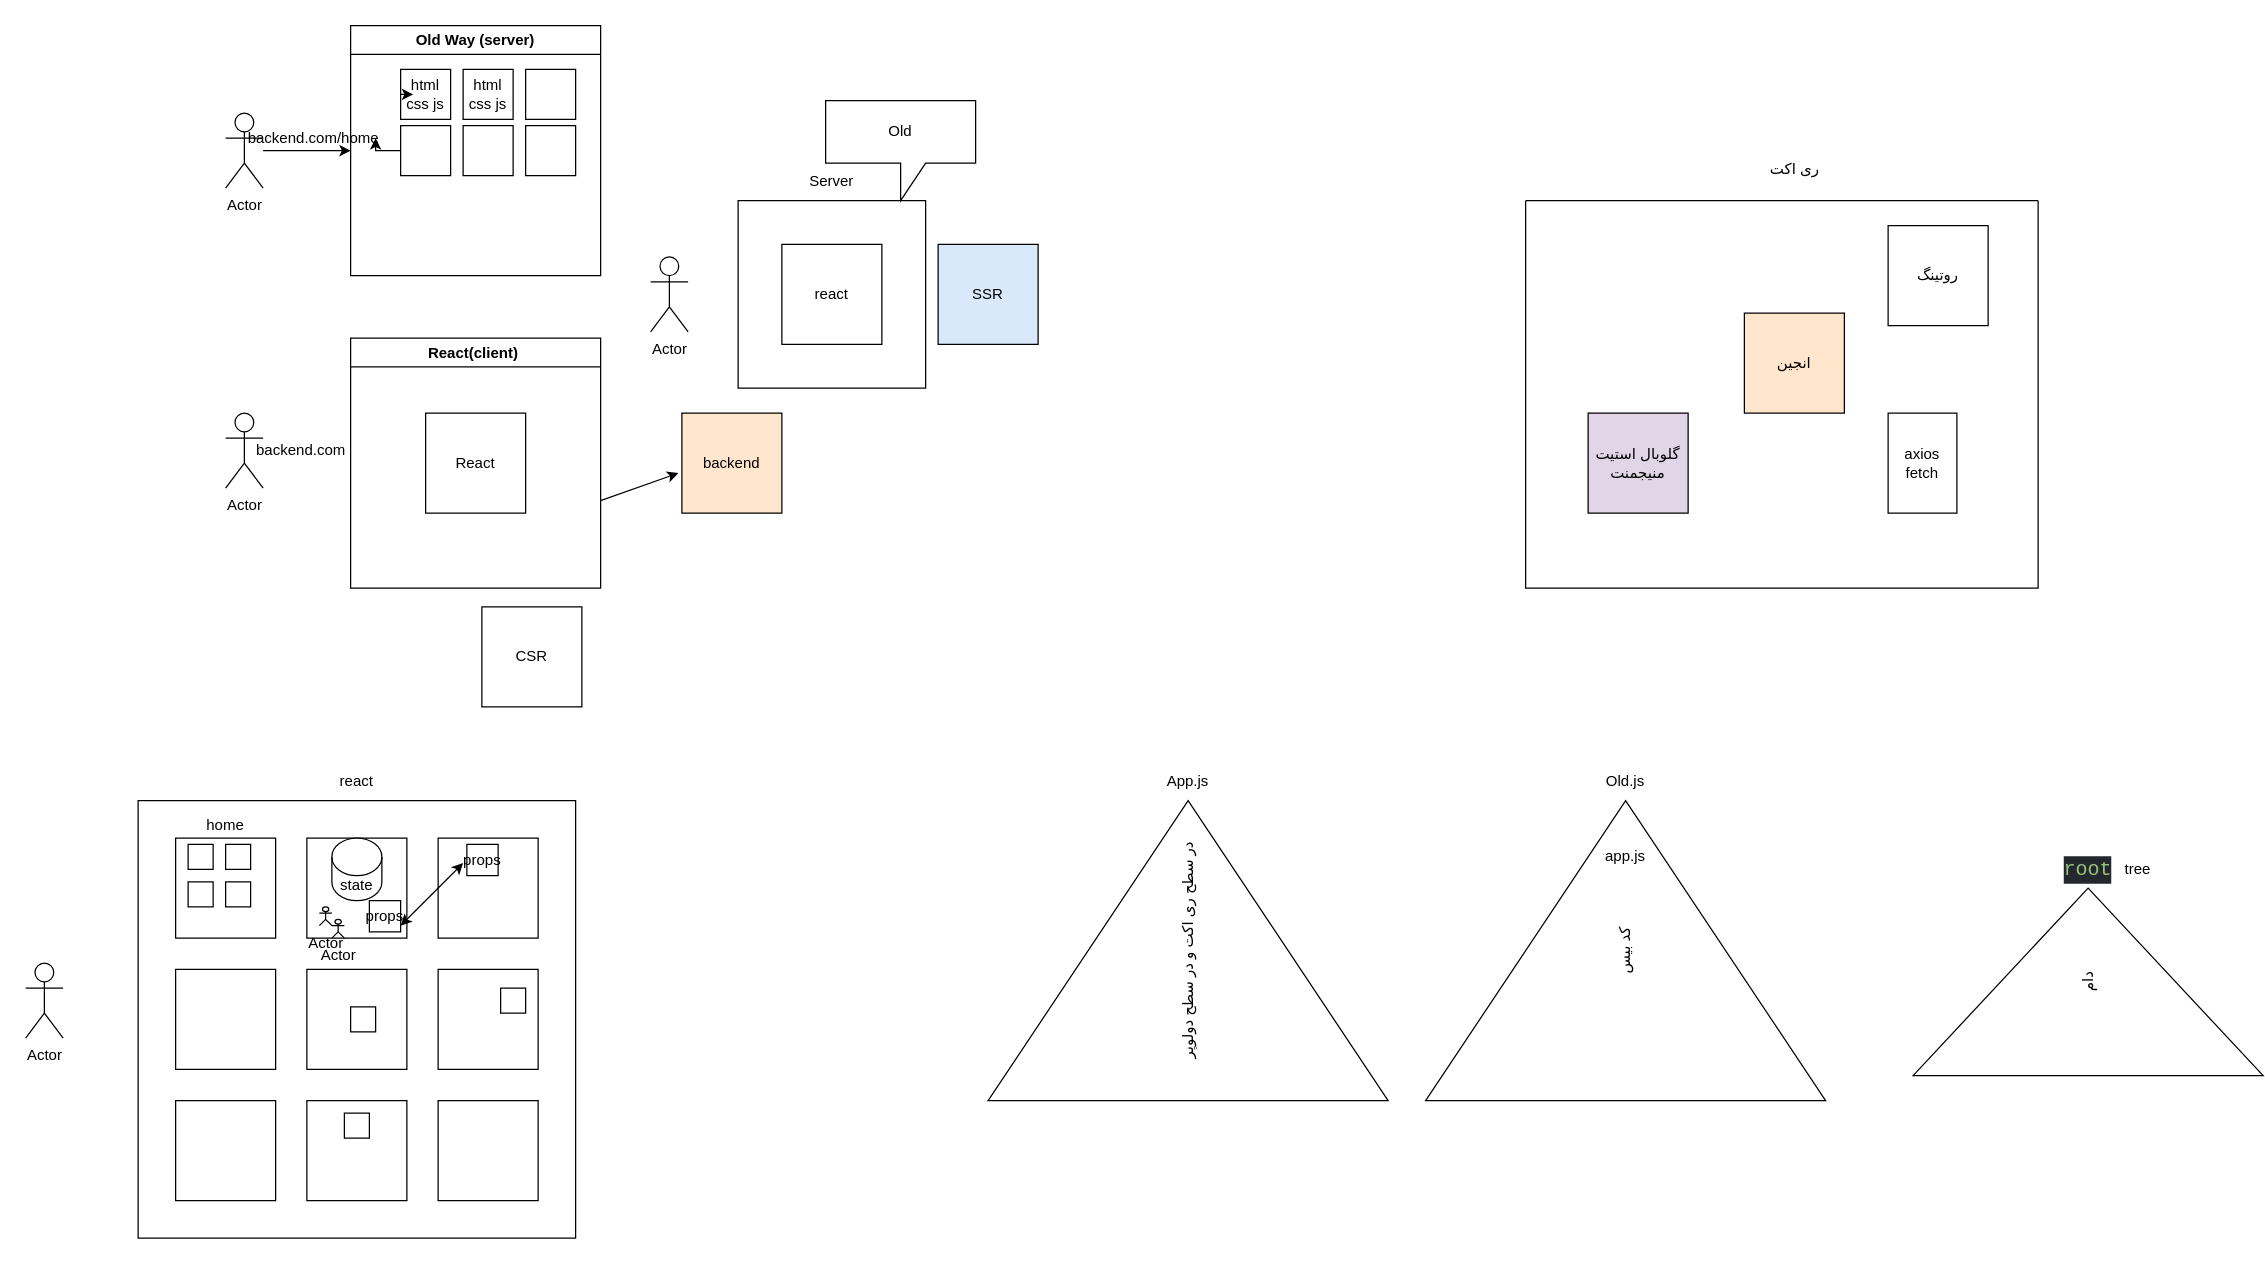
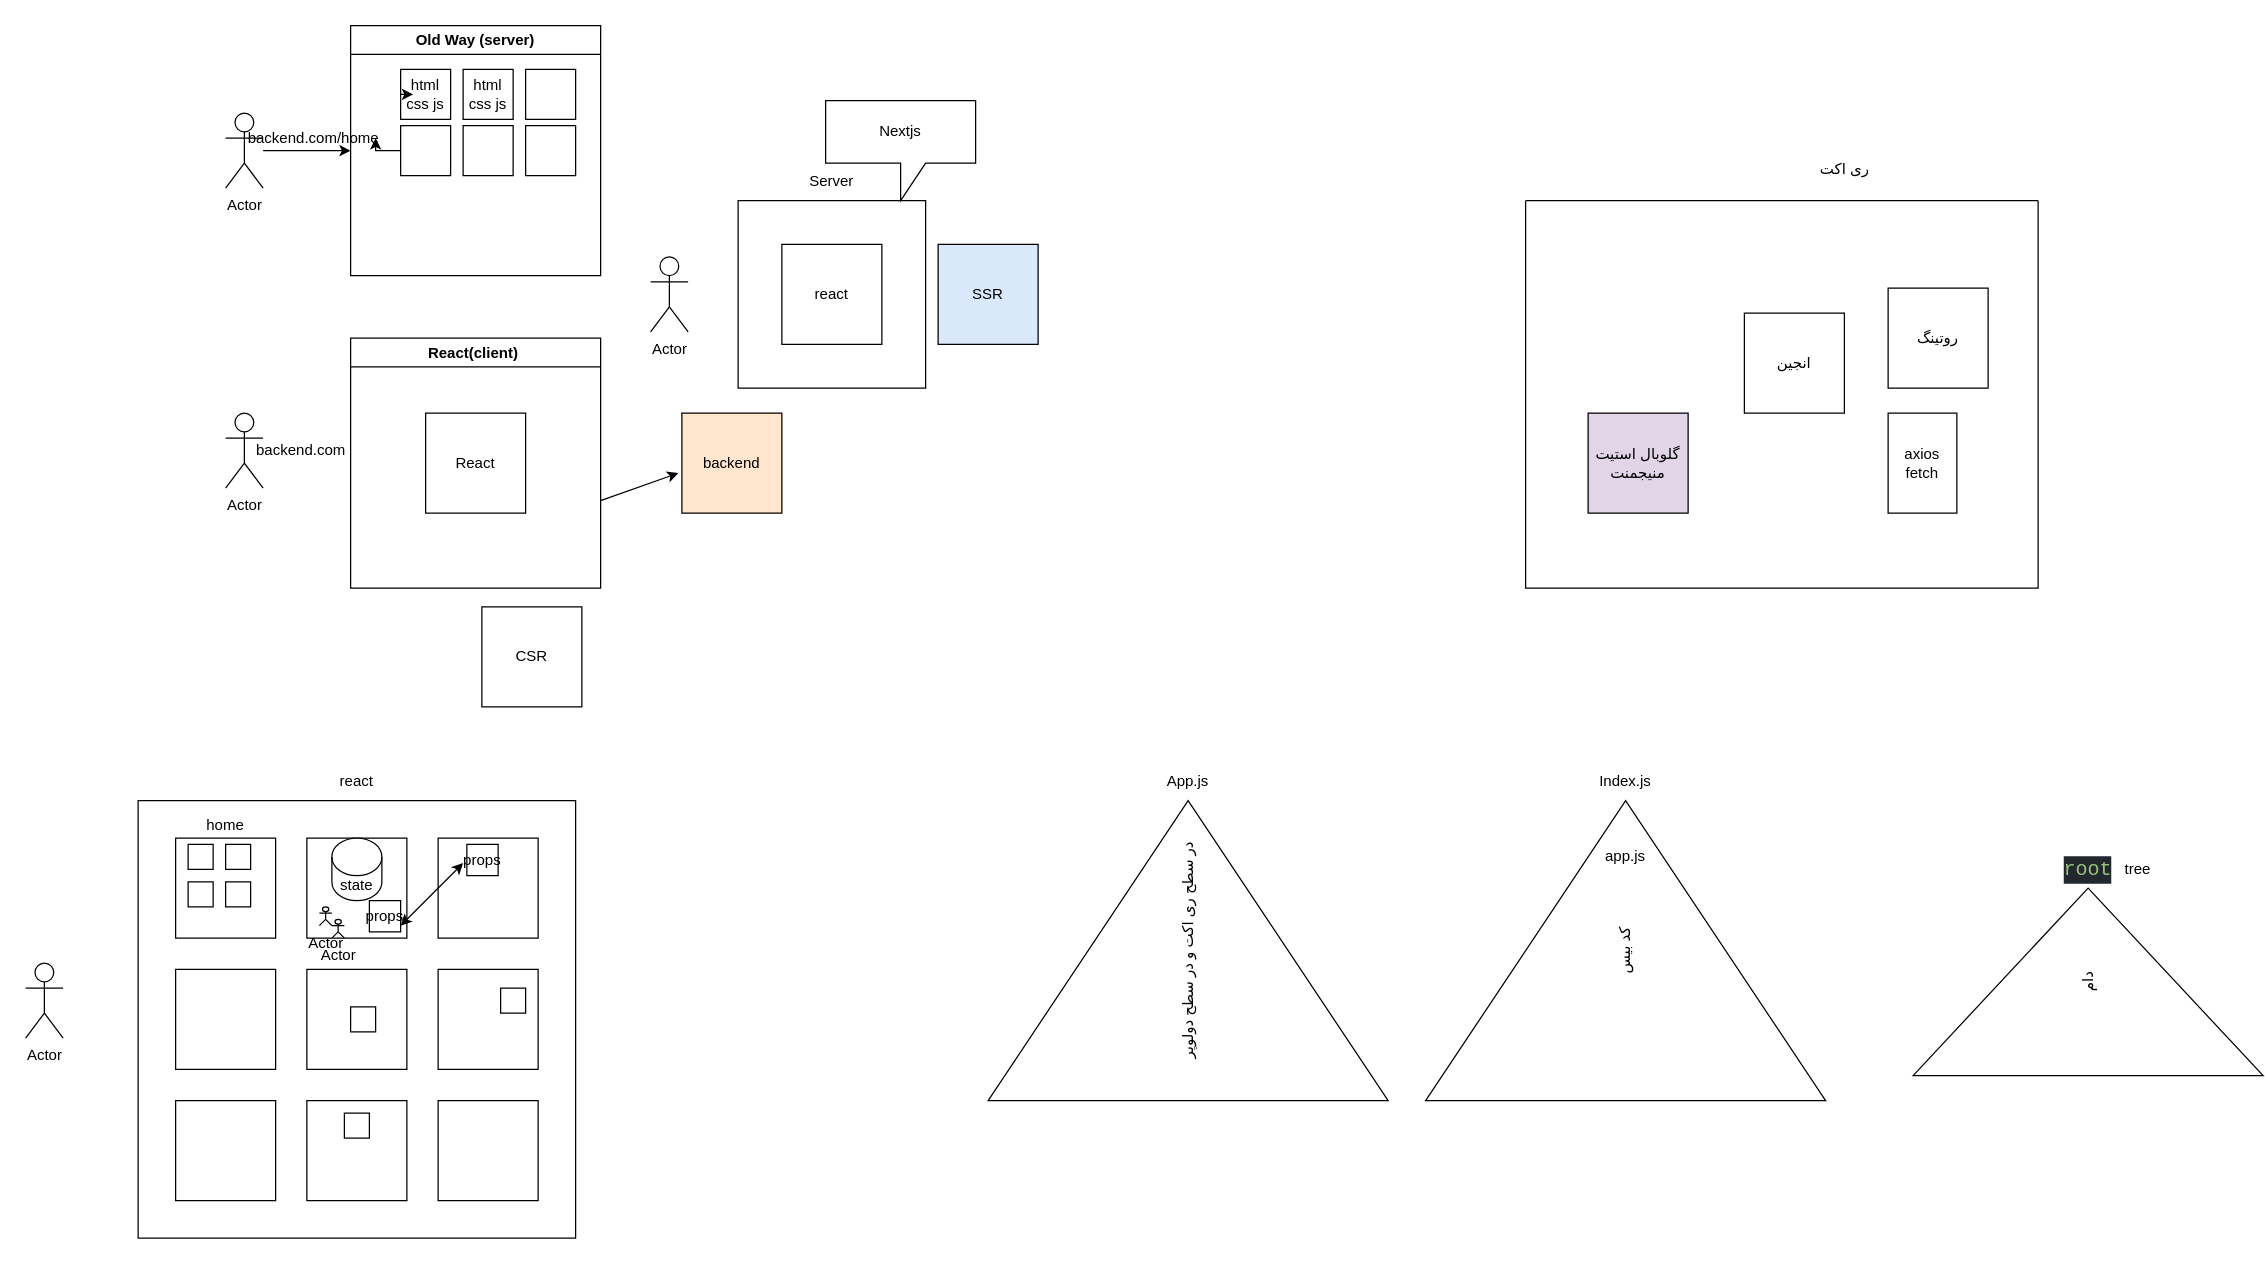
  <mxCell id="0" />
  <mxCell id="1" parent="0" />
  <mxCell id="2" value="Old Way (server)" style="swimlane;whiteSpace=wrap;html=1;" vertex="1" parent="1"><mxGeometry x="280" y="20" width="200" height="200" as="geometry" /></mxCell>
  <mxCell id="3" value="html css js" style="whiteSpace=wrap;html=1;aspect=fixed;" vertex="1" parent="2"><mxGeometry x="40" y="35" width="40" height="40" as="geometry" /></mxCell>
  <mxCell id="4" value="html css js" style="whiteSpace=wrap;html=1;aspect=fixed;" vertex="1" parent="2"><mxGeometry x="90" y="35" width="40" height="40" as="geometry" /></mxCell>
  <mxCell id="5" value="" style="whiteSpace=wrap;html=1;aspect=fixed;" vertex="1" parent="2"><mxGeometry x="140" y="35" width="40" height="40" as="geometry" /></mxCell>
  <mxCell id="6" value="" style="whiteSpace=wrap;html=1;aspect=fixed;" vertex="1" parent="2"><mxGeometry x="40" y="80" width="40" height="40" as="geometry" /></mxCell>
  <mxCell id="7" value="" style="whiteSpace=wrap;html=1;aspect=fixed;" vertex="1" parent="2"><mxGeometry x="90" y="80" width="40" height="40" as="geometry" /></mxCell>
  <mxCell id="8" value="" style="whiteSpace=wrap;html=1;aspect=fixed;" vertex="1" parent="2"><mxGeometry x="140" y="80" width="40" height="40" as="geometry" /></mxCell>
  <mxCell id="9" style="edgeStyle=orthogonalEdgeStyle;rounded=0;orthogonalLoop=1;jettySize=auto;html=1;exitX=0;exitY=0.5;exitDx=0;exitDy=0;entryX=0.25;entryY=0.508;entryDx=0;entryDy=0;entryPerimeter=0;" edge="1" parent="2" source="3" target="3"><mxGeometry relative="1" as="geometry" /></mxCell>
  <mxCell id="10" value="Actor" style="shape=umlActor;verticalLabelPosition=bottom;verticalAlign=top;html=1;outlineConnect=0;" vertex="1" parent="1"><mxGeometry x="180" y="90" width="30" height="60" as="geometry" /></mxCell>
  <mxCell id="11" value="" style="endArrow=classic;html=1;rounded=0;entryX=0;entryY=0.5;entryDx=0;entryDy=0;" edge="1" parent="1" source="10" target="2"><mxGeometry width="50" height="50" relative="1" as="geometry"><mxPoint x="210" y="160" as="sourcePoint" /><mxPoint x="260" y="110" as="targetPoint" /></mxGeometry></mxCell>
  <mxCell id="12" value="backend.com/home" style="text;html=1;align=center;verticalAlign=middle;resizable=0;points=[];autosize=1;strokeColor=none;fillColor=none;" vertex="1" parent="1"><mxGeometry x="190" y="95" width="120" height="30" as="geometry" /></mxCell>
  <mxCell id="13" value="" style="edgeStyle=orthogonalEdgeStyle;rounded=0;orthogonalLoop=1;jettySize=auto;html=1;" edge="1" parent="1" source="6" target="12"><mxGeometry relative="1" as="geometry" /></mxCell>
  <mxCell id="14" value="React(client)&amp;nbsp;" style="swimlane;whiteSpace=wrap;html=1;" vertex="1" parent="1"><mxGeometry x="280" y="270" width="200" height="200" as="geometry" /></mxCell>
  <mxCell id="15" value="React" style="whiteSpace=wrap;html=1;aspect=fixed;" vertex="1" parent="14"><mxGeometry x="60" y="60" width="80" height="80" as="geometry" /></mxCell>
  <mxCell id="16" value="Actor" style="shape=umlActor;verticalLabelPosition=bottom;verticalAlign=top;html=1;outlineConnect=0;" vertex="1" parent="1"><mxGeometry x="180" y="330" width="30" height="60" as="geometry" /></mxCell>
  <mxCell id="17" value="backend.com" style="text;html=1;align=center;verticalAlign=middle;resizable=0;points=[];autosize=1;strokeColor=none;fillColor=none;" vertex="1" parent="1"><mxGeometry x="195" y="345" width="90" height="30" as="geometry" /></mxCell>
  <mxCell id="18" value="" style="whiteSpace=wrap;html=1;aspect=fixed;" vertex="1" parent="1"><mxGeometry x="590" y="160" width="150" height="150" as="geometry" /></mxCell>
  <mxCell id="19" value="Actor" style="shape=umlActor;verticalLabelPosition=bottom;verticalAlign=top;html=1;outlineConnect=0;" vertex="1" parent="1"><mxGeometry x="520" y="205" width="30" height="60" as="geometry" /></mxCell>
  <mxCell id="20" value="react" style="whiteSpace=wrap;html=1;aspect=fixed;" vertex="1" parent="1"><mxGeometry x="625" y="195" width="80" height="80" as="geometry" /></mxCell>
  <mxCell id="21" value="Server" style="text;html=1;strokeColor=none;fillColor=none;align=center;verticalAlign=middle;whiteSpace=wrap;rounded=0;" vertex="1" parent="1"><mxGeometry x="635" y="130" width="60" height="30" as="geometry" /></mxCell>
- <mxCell id="22" value="Old" style="shape=callout;whiteSpace=wrap;html=1;perimeter=calloutPerimeter;" vertex="1" parent="1"><mxGeometry x="660" y="80" width="120" height="80" as="geometry" /></mxCell>
+ <mxCell id="22" value="Nextjs" style="shape=callout;whiteSpace=wrap;html=1;perimeter=calloutPerimeter;" vertex="1" parent="1"><mxGeometry x="660" y="80" width="120" height="80" as="geometry" /></mxCell>
  <mxCell id="23" value="backend" style="whiteSpace=wrap;html=1;aspect=fixed;fillColor=#ffe6cc;" vertex="1" parent="1"><mxGeometry x="545" y="330" width="80" height="80" as="geometry" /></mxCell>
  <mxCell id="24" value="" style="endArrow=classic;html=1;rounded=0;entryX=-0.035;entryY=0.6;entryDx=0;entryDy=0;entryPerimeter=0;" edge="1" parent="1" target="23"><mxGeometry width="50" height="50" relative="1" as="geometry"><mxPoint x="480" y="400" as="sourcePoint" /><mxPoint x="530" y="350" as="targetPoint" /></mxGeometry></mxCell>
  <mxCell id="25" value="CSR" style="whiteSpace=wrap;html=1;aspect=fixed;" vertex="1" parent="1"><mxGeometry x="385" y="485" width="80" height="80" as="geometry" /></mxCell>
  <mxCell id="26" value="SSR" style="whiteSpace=wrap;html=1;aspect=fixed;fillColor=#dae8fc;" vertex="1" parent="1"><mxGeometry x="750" y="195" width="80" height="80" as="geometry" /></mxCell>
  <mxCell id="27" value="" style="swimlane;startSize=0;" vertex="1" parent="1"><mxGeometry x="1220" y="160" width="410" height="310" as="geometry" /></mxCell>
- <mxCell id="28" value="انجین" style="whiteSpace=wrap;html=1;aspect=fixed;fillColor=#ffe6cc;" vertex="1" parent="27"><mxGeometry x="175" y="90" width="80" height="80" as="geometry" /></mxCell>
+ <mxCell id="28" value="انجین" style="whiteSpace=wrap;html=1;aspect=fixed;" vertex="1" parent="27"><mxGeometry x="175" y="90" width="80" height="80" as="geometry" /></mxCell>
  <mxCell id="29" value="گلوبال استیت منیجمنت&lt;br&gt;" style="whiteSpace=wrap;html=1;aspect=fixed;fillColor=#e1d5e7;" vertex="1" parent="27"><mxGeometry x="50" y="170" width="80" height="80" as="geometry" /></mxCell>
  <mxCell id="30" value="axios fetch" style="whiteSpace=wrap;html=1;aspect=fixed;" vertex="1" parent="27"><mxGeometry x="290" y="170" width="55" height="80" as="geometry" /></mxCell>
- <mxCell id="31" value="روتینگ" style="whiteSpace=wrap;html=1;aspect=fixed;" vertex="1" parent="27"><mxGeometry x="290" y="20" width="80" height="80" as="geometry" /></mxCell>
- <mxCell id="32" value="ری اکت" style="text;html=1;align=center;verticalAlign=middle;resizable=0;points=[];autosize=1;strokeColor=none;fillColor=none;" vertex="1" parent="1"><mxGeometry x="1405" y="120" width="60" height="30" as="geometry" /></mxCell>
+ <mxCell id="31" value="روتینگ" style="whiteSpace=wrap;html=1;aspect=fixed;" vertex="1" parent="27"><mxGeometry x="290" y="70" width="80" height="80" as="geometry" /></mxCell>
+ <mxCell id="32" value="ری اکت" style="text;html=1;align=center;verticalAlign=middle;resizable=0;points=[];autosize=1;strokeColor=none;fillColor=none;" vertex="1" parent="1"><mxGeometry x="1445" y="120" width="60" height="30" as="geometry" /></mxCell>
  <mxCell id="33" value="کد بیس" style="triangle;whiteSpace=wrap;html=1;rotation=-90;" vertex="1" parent="1"><mxGeometry x="1180" y="600" width="240" height="320" as="geometry" /></mxCell>
- <mxCell id="34" value="Old.js" style="text;html=1;strokeColor=none;fillColor=none;align=center;verticalAlign=middle;whiteSpace=wrap;rounded=0;" vertex="1" parent="1"><mxGeometry x="1270" y="610" width="60" height="30" as="geometry" /></mxCell>
+ <mxCell id="34" value="Index.js" style="text;html=1;strokeColor=none;fillColor=none;align=center;verticalAlign=middle;whiteSpace=wrap;rounded=0;" vertex="1" parent="1"><mxGeometry x="1270" y="610" width="60" height="30" as="geometry" /></mxCell>
  <mxCell id="35" value="app.js" style="text;html=1;strokeColor=none;fillColor=none;align=center;verticalAlign=middle;whiteSpace=wrap;rounded=0;" vertex="1" parent="1"><mxGeometry x="1270" y="670" width="60" height="30" as="geometry" /></mxCell>
  <mxCell id="36" value="&lt;div style=&quot;color: rgb(171, 178, 191); background-color: rgb(35, 39, 46); font-family: &amp;quot;Cascadia Code PL&amp;quot;, &amp;quot;Fira Code iScript&amp;quot;, Consolas, &amp;quot;Courier New&amp;quot;, monospace; font-size: 16px; line-height: 22px;&quot;&gt;&lt;span style=&quot;color: #98c379;&quot;&gt;root&lt;/span&gt;&lt;/div&gt;" style="text;html=1;strokeColor=none;fillColor=none;align=center;verticalAlign=middle;whiteSpace=wrap;rounded=0;" vertex="1" parent="1"><mxGeometry x="1640" y="680" width="60" height="30" as="geometry" /></mxCell>
  <mxCell id="37" value="دام" style="triangle;whiteSpace=wrap;html=1;rotation=-90;" vertex="1" parent="1"><mxGeometry x="1595" y="645" width="150" height="280" as="geometry" /></mxCell>
  <mxCell id="38" value="tree" style="text;html=1;strokeColor=none;fillColor=none;align=center;verticalAlign=middle;whiteSpace=wrap;rounded=0;" vertex="1" parent="1"><mxGeometry x="1690" y="685" width="40" height="20" as="geometry" /></mxCell>
  <mxCell id="39" value="در سطح ری اکت و در سطح دولوپر" style="triangle;whiteSpace=wrap;html=1;rotation=-90;" vertex="1" parent="1"><mxGeometry x="830" y="600" width="240" height="320" as="geometry" /></mxCell>
  <mxCell id="40" value="App.js" style="text;html=1;strokeColor=none;fillColor=none;align=center;verticalAlign=middle;whiteSpace=wrap;rounded=0;" vertex="1" parent="1"><mxGeometry x="920" y="610" width="60" height="30" as="geometry" /></mxCell>
  <mxCell id="41" value="" style="whiteSpace=wrap;html=1;aspect=fixed;" vertex="1" parent="1"><mxGeometry x="110" y="640" width="350" height="350" as="geometry" /></mxCell>
  <mxCell id="42" value="react" style="text;html=1;strokeColor=none;fillColor=none;align=center;verticalAlign=middle;whiteSpace=wrap;rounded=0;" vertex="1" parent="1"><mxGeometry x="255" y="610" width="60" height="30" as="geometry" /></mxCell>
  <mxCell id="43" value="Actor" style="shape=umlActor;verticalLabelPosition=bottom;verticalAlign=top;html=1;outlineConnect=0;" vertex="1" parent="1"><mxGeometry x="20" y="770" width="30" height="60" as="geometry" /></mxCell>
  <mxCell id="44" value="" style="whiteSpace=wrap;html=1;aspect=fixed;" vertex="1" parent="1"><mxGeometry x="245" y="670" width="80" height="80" as="geometry" /></mxCell>
  <mxCell id="45" value="" style="whiteSpace=wrap;html=1;aspect=fixed;" vertex="1" parent="1"><mxGeometry x="245" y="880" width="80" height="80" as="geometry" /></mxCell>
  <mxCell id="46" value="" style="whiteSpace=wrap;html=1;aspect=fixed;" vertex="1" parent="1"><mxGeometry x="140" y="775" width="80" height="80" as="geometry" /></mxCell>
  <mxCell id="47" value="" style="whiteSpace=wrap;html=1;aspect=fixed;" vertex="1" parent="1"><mxGeometry x="245" y="775" width="80" height="80" as="geometry" /></mxCell>
  <mxCell id="48" value="" style="whiteSpace=wrap;html=1;aspect=fixed;" vertex="1" parent="1"><mxGeometry x="350" y="775" width="80" height="80" as="geometry" /></mxCell>
  <mxCell id="49" value="" style="whiteSpace=wrap;html=1;aspect=fixed;" vertex="1" parent="1"><mxGeometry x="140" y="880" width="80" height="80" as="geometry" /></mxCell>
  <mxCell id="50" value="" style="whiteSpace=wrap;html=1;aspect=fixed;" vertex="1" parent="1"><mxGeometry x="350" y="880" width="80" height="80" as="geometry" /></mxCell>
  <mxCell id="51" value="" style="whiteSpace=wrap;html=1;aspect=fixed;" vertex="1" parent="1"><mxGeometry x="140" y="670" width="80" height="80" as="geometry" /></mxCell>
  <mxCell id="52" value="" style="whiteSpace=wrap;html=1;aspect=fixed;" vertex="1" parent="1"><mxGeometry x="350" y="670" width="80" height="80" as="geometry" /></mxCell>
  <mxCell id="53" value="home" style="text;html=1;strokeColor=none;fillColor=none;align=center;verticalAlign=middle;whiteSpace=wrap;rounded=0;" vertex="1" parent="1"><mxGeometry x="150" y="645" width="60" height="30" as="geometry" /></mxCell>
  <mxCell id="54" value="" style="whiteSpace=wrap;html=1;aspect=fixed;" vertex="1" parent="1"><mxGeometry x="150" y="675" width="20" height="20" as="geometry" /></mxCell>
  <mxCell id="55" value="" style="whiteSpace=wrap;html=1;aspect=fixed;" vertex="1" parent="1"><mxGeometry x="280" y="805" width="20" height="20" as="geometry" /></mxCell>
  <mxCell id="56" value="" style="whiteSpace=wrap;html=1;aspect=fixed;" vertex="1" parent="1"><mxGeometry x="275" y="890" width="20" height="20" as="geometry" /></mxCell>
  <mxCell id="57" value="" style="whiteSpace=wrap;html=1;aspect=fixed;" vertex="1" parent="1"><mxGeometry x="400" y="790" width="20" height="20" as="geometry" /></mxCell>
  <mxCell id="58" value="" style="whiteSpace=wrap;html=1;aspect=fixed;" vertex="1" parent="1"><mxGeometry x="180" y="675" width="20" height="20" as="geometry" /></mxCell>
  <mxCell id="59" value="" style="whiteSpace=wrap;html=1;aspect=fixed;" vertex="1" parent="1"><mxGeometry x="180" y="705" width="20" height="20" as="geometry" /></mxCell>
  <mxCell id="60" value="" style="whiteSpace=wrap;html=1;aspect=fixed;" vertex="1" parent="1"><mxGeometry x="150" y="705" width="20" height="20" as="geometry" /></mxCell>
  <mxCell id="61" value="state" style="shape=cylinder3;whiteSpace=wrap;html=1;boundedLbl=1;backgroundOutline=1;size=15;" vertex="1" parent="1"><mxGeometry x="265" y="670" width="40" height="50" as="geometry" /></mxCell>
  <mxCell id="62" value="Actor" style="shape=umlActor;verticalLabelPosition=bottom;verticalAlign=top;html=1;outlineConnect=0;" vertex="1" parent="1"><mxGeometry x="255" y="725" width="10" height="15" as="geometry" /></mxCell>
  <mxCell id="63" value="Actor" style="shape=umlActor;verticalLabelPosition=bottom;verticalAlign=top;html=1;outlineConnect=0;" vertex="1" parent="1"><mxGeometry x="265" y="735" width="10" height="15" as="geometry" /></mxCell>
  <mxCell id="64" value="props" style="whiteSpace=wrap;html=1;aspect=fixed;" vertex="1" parent="1"><mxGeometry x="373" y="675" width="25" height="25" as="geometry" /></mxCell>
  <mxCell id="65" value="props" style="whiteSpace=wrap;html=1;aspect=fixed;" vertex="1" parent="1"><mxGeometry x="295" y="720" width="25" height="25" as="geometry" /></mxCell>
  <mxCell id="66" value="" style="endArrow=classic;startArrow=classic;html=1;rounded=0;" edge="1" parent="1"><mxGeometry width="50" height="50" relative="1" as="geometry"><mxPoint x="320" y="740" as="sourcePoint" /><mxPoint x="370" y="690" as="targetPoint" /></mxGeometry></mxCell>
